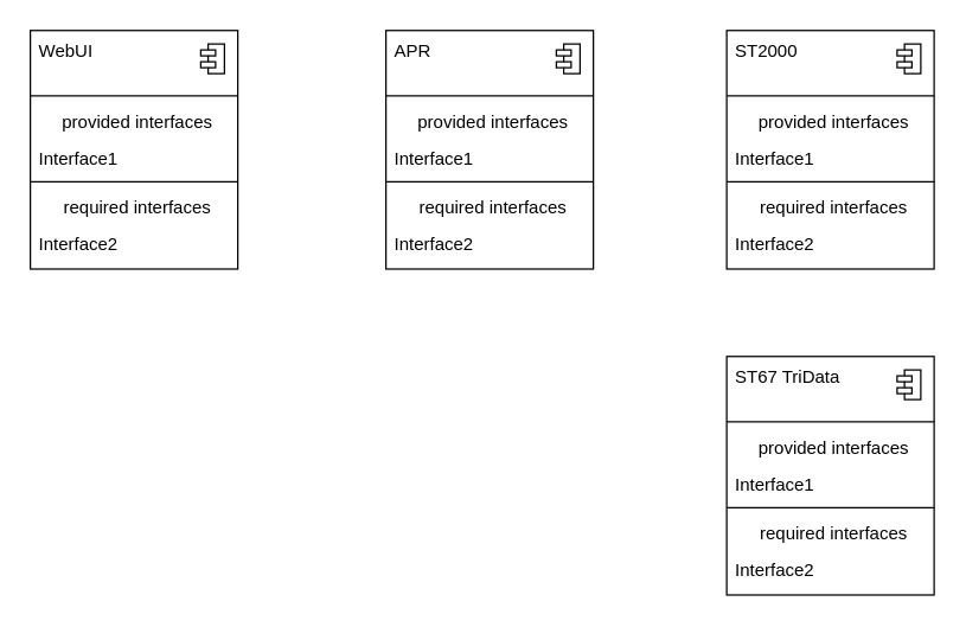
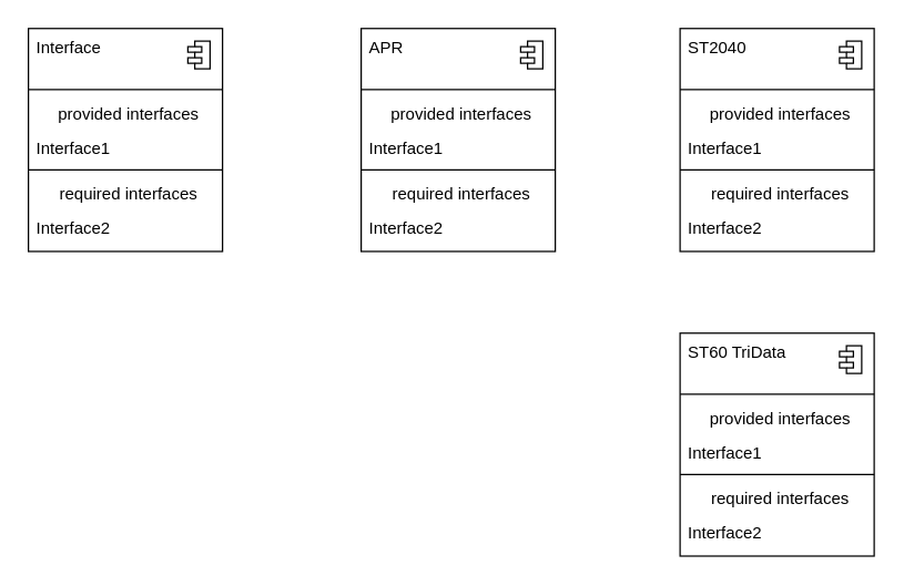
  <mxCell id="0" />
  <mxCell id="1" parent="0" />
  <mxCell id="2" value="" style="fontStyle=1;align=center;verticalAlign=top;childLayout=stackLayout;horizontal=1;horizontalStack=0;resizeParent=1;resizeParentMax=0;resizeLast=0;marginBottom=0;" vertex="1" parent="1"><mxGeometry x="20" y="20" width="140" height="161" as="geometry" /></mxCell>
- <mxCell id="3" value="WebUI" style="html=1;align=left;spacingLeft=4;verticalAlign=top;strokeColor=none;fillColor=none;" vertex="1" parent="2"><mxGeometry width="140" height="40" as="geometry" /></mxCell>
+ <mxCell id="3" value="Interface" style="html=1;align=left;spacingLeft=4;verticalAlign=top;strokeColor=none;fillColor=none;" vertex="1" parent="2"><mxGeometry width="140" height="40" as="geometry" /></mxCell>
  <mxCell id="4" value="" style="shape=module;jettyWidth=10;jettyHeight=4;" vertex="1" parent="3"><mxGeometry x="1" width="16" height="20" relative="1" as="geometry"><mxPoint x="-25" y="9" as="offset" /></mxGeometry></mxCell>
  <mxCell id="5" value="" style="line;strokeWidth=1;fillColor=none;align=left;verticalAlign=middle;spacingTop=-1;spacingLeft=3;spacingRight=3;rotatable=0;labelPosition=right;points=[];portConstraint=eastwest;" vertex="1" parent="2"><mxGeometry y="40" width="140" height="8" as="geometry" /></mxCell>
  <mxCell id="6" value="provided interfaces" style="html=1;align=center;spacingLeft=4;verticalAlign=top;strokeColor=none;fillColor=none;" vertex="1" parent="2"><mxGeometry y="48" width="140" height="25" as="geometry" /></mxCell>
  <mxCell id="7" value="Interface1" style="html=1;align=left;spacingLeft=4;verticalAlign=top;strokeColor=none;fillColor=none;" vertex="1" parent="2"><mxGeometry y="73" width="140" height="25" as="geometry" /></mxCell>
  <mxCell id="8" value="" style="line;strokeWidth=1;fillColor=none;align=left;verticalAlign=middle;spacingTop=-1;spacingLeft=3;spacingRight=3;rotatable=0;labelPosition=right;points=[];portConstraint=eastwest;" vertex="1" parent="2"><mxGeometry y="98" width="140" height="8" as="geometry" /></mxCell>
  <mxCell id="9" value="required interfaces" style="html=1;align=center;spacingLeft=4;verticalAlign=top;strokeColor=none;fillColor=none;" vertex="1" parent="2"><mxGeometry y="106" width="140" height="25" as="geometry" /></mxCell>
  <mxCell id="10" value="Interface2" style="html=1;align=left;spacingLeft=4;verticalAlign=top;strokeColor=none;fillColor=none;" vertex="1" parent="2"><mxGeometry y="131" width="140" height="30" as="geometry" /></mxCell>
  <mxCell id="11" value="" style="fontStyle=1;align=center;verticalAlign=top;childLayout=stackLayout;horizontal=1;horizontalStack=0;resizeParent=1;resizeParentMax=0;resizeLast=0;marginBottom=0;" vertex="1" parent="1"><mxGeometry x="260" y="20" width="140" height="161" as="geometry" /></mxCell>
  <mxCell id="12" value="APR&lt;br&gt;" style="html=1;align=left;spacingLeft=4;verticalAlign=top;strokeColor=none;fillColor=none;" vertex="1" parent="11"><mxGeometry width="140" height="40" as="geometry" /></mxCell>
  <mxCell id="13" value="" style="shape=module;jettyWidth=10;jettyHeight=4;" vertex="1" parent="12"><mxGeometry x="1" width="16" height="20" relative="1" as="geometry"><mxPoint x="-25" y="9" as="offset" /></mxGeometry></mxCell>
  <mxCell id="14" value="" style="line;strokeWidth=1;fillColor=none;align=left;verticalAlign=middle;spacingTop=-1;spacingLeft=3;spacingRight=3;rotatable=0;labelPosition=right;points=[];portConstraint=eastwest;" vertex="1" parent="11"><mxGeometry y="40" width="140" height="8" as="geometry" /></mxCell>
  <mxCell id="15" value="provided interfaces" style="html=1;align=center;spacingLeft=4;verticalAlign=top;strokeColor=none;fillColor=none;" vertex="1" parent="11"><mxGeometry y="48" width="140" height="25" as="geometry" /></mxCell>
  <mxCell id="16" value="Interface1" style="html=1;align=left;spacingLeft=4;verticalAlign=top;strokeColor=none;fillColor=none;" vertex="1" parent="11"><mxGeometry y="73" width="140" height="25" as="geometry" /></mxCell>
  <mxCell id="17" value="" style="line;strokeWidth=1;fillColor=none;align=left;verticalAlign=middle;spacingTop=-1;spacingLeft=3;spacingRight=3;rotatable=0;labelPosition=right;points=[];portConstraint=eastwest;" vertex="1" parent="11"><mxGeometry y="98" width="140" height="8" as="geometry" /></mxCell>
  <mxCell id="18" value="required interfaces" style="html=1;align=center;spacingLeft=4;verticalAlign=top;strokeColor=none;fillColor=none;" vertex="1" parent="11"><mxGeometry y="106" width="140" height="25" as="geometry" /></mxCell>
  <mxCell id="19" value="Interface2" style="html=1;align=left;spacingLeft=4;verticalAlign=top;strokeColor=none;fillColor=none;" vertex="1" parent="11"><mxGeometry y="131" width="140" height="30" as="geometry" /></mxCell>
  <mxCell id="20" value="" style="fontStyle=1;align=center;verticalAlign=top;childLayout=stackLayout;horizontal=1;horizontalStack=0;resizeParent=1;resizeParentMax=0;resizeLast=0;marginBottom=0;" vertex="1" parent="1"><mxGeometry x="490" y="20" width="140" height="161" as="geometry" /></mxCell>
- <mxCell id="21" value="ST2000&lt;br&gt;" style="html=1;align=left;spacingLeft=4;verticalAlign=top;strokeColor=none;fillColor=none;" vertex="1" parent="20"><mxGeometry width="140" height="40" as="geometry" /></mxCell>
+ <mxCell id="21" value="ST2040&lt;br&gt;" style="html=1;align=left;spacingLeft=4;verticalAlign=top;strokeColor=none;fillColor=none;" vertex="1" parent="20"><mxGeometry width="140" height="40" as="geometry" /></mxCell>
  <mxCell id="22" value="" style="shape=module;jettyWidth=10;jettyHeight=4;" vertex="1" parent="21"><mxGeometry x="1" width="16" height="20" relative="1" as="geometry"><mxPoint x="-25" y="9" as="offset" /></mxGeometry></mxCell>
  <mxCell id="23" value="" style="line;strokeWidth=1;fillColor=none;align=left;verticalAlign=middle;spacingTop=-1;spacingLeft=3;spacingRight=3;rotatable=0;labelPosition=right;points=[];portConstraint=eastwest;" vertex="1" parent="20"><mxGeometry y="40" width="140" height="8" as="geometry" /></mxCell>
  <mxCell id="24" value="provided interfaces" style="html=1;align=center;spacingLeft=4;verticalAlign=top;strokeColor=none;fillColor=none;" vertex="1" parent="20"><mxGeometry y="48" width="140" height="25" as="geometry" /></mxCell>
  <mxCell id="25" value="Interface1" style="html=1;align=left;spacingLeft=4;verticalAlign=top;strokeColor=none;fillColor=none;" vertex="1" parent="20"><mxGeometry y="73" width="140" height="25" as="geometry" /></mxCell>
  <mxCell id="26" value="" style="line;strokeWidth=1;fillColor=none;align=left;verticalAlign=middle;spacingTop=-1;spacingLeft=3;spacingRight=3;rotatable=0;labelPosition=right;points=[];portConstraint=eastwest;" vertex="1" parent="20"><mxGeometry y="98" width="140" height="8" as="geometry" /></mxCell>
  <mxCell id="27" value="required interfaces" style="html=1;align=center;spacingLeft=4;verticalAlign=top;strokeColor=none;fillColor=none;" vertex="1" parent="20"><mxGeometry y="106" width="140" height="25" as="geometry" /></mxCell>
  <mxCell id="28" value="Interface2" style="html=1;align=left;spacingLeft=4;verticalAlign=top;strokeColor=none;fillColor=none;" vertex="1" parent="20"><mxGeometry y="131" width="140" height="30" as="geometry" /></mxCell>
  <mxCell id="29" value="" style="fontStyle=1;align=center;verticalAlign=top;childLayout=stackLayout;horizontal=1;horizontalStack=0;resizeParent=1;resizeParentMax=0;resizeLast=0;marginBottom=0;" vertex="1" parent="1"><mxGeometry x="490" y="240" width="140" height="161" as="geometry" /></mxCell>
- <mxCell id="30" value="ST67 TriData" style="html=1;align=left;spacingLeft=4;verticalAlign=top;strokeColor=none;fillColor=none;" vertex="1" parent="29"><mxGeometry width="140" height="40" as="geometry" /></mxCell>
+ <mxCell id="30" value="ST60 TriData" style="html=1;align=left;spacingLeft=4;verticalAlign=top;strokeColor=none;fillColor=none;" vertex="1" parent="29"><mxGeometry width="140" height="40" as="geometry" /></mxCell>
  <mxCell id="31" value="" style="shape=module;jettyWidth=10;jettyHeight=4;" vertex="1" parent="30"><mxGeometry x="1" width="16" height="20" relative="1" as="geometry"><mxPoint x="-25" y="9" as="offset" /></mxGeometry></mxCell>
  <mxCell id="32" value="" style="line;strokeWidth=1;fillColor=none;align=left;verticalAlign=middle;spacingTop=-1;spacingLeft=3;spacingRight=3;rotatable=0;labelPosition=right;points=[];portConstraint=eastwest;" vertex="1" parent="29"><mxGeometry y="40" width="140" height="8" as="geometry" /></mxCell>
  <mxCell id="33" value="provided interfaces" style="html=1;align=center;spacingLeft=4;verticalAlign=top;strokeColor=none;fillColor=none;" vertex="1" parent="29"><mxGeometry y="48" width="140" height="25" as="geometry" /></mxCell>
  <mxCell id="34" value="Interface1" style="html=1;align=left;spacingLeft=4;verticalAlign=top;strokeColor=none;fillColor=none;" vertex="1" parent="29"><mxGeometry y="73" width="140" height="25" as="geometry" /></mxCell>
  <mxCell id="35" value="" style="line;strokeWidth=1;fillColor=none;align=left;verticalAlign=middle;spacingTop=-1;spacingLeft=3;spacingRight=3;rotatable=0;labelPosition=right;points=[];portConstraint=eastwest;" vertex="1" parent="29"><mxGeometry y="98" width="140" height="8" as="geometry" /></mxCell>
  <mxCell id="36" value="required interfaces" style="html=1;align=center;spacingLeft=4;verticalAlign=top;strokeColor=none;fillColor=none;" vertex="1" parent="29"><mxGeometry y="106" width="140" height="25" as="geometry" /></mxCell>
  <mxCell id="37" value="Interface2" style="html=1;align=left;spacingLeft=4;verticalAlign=top;strokeColor=none;fillColor=none;" vertex="1" parent="29"><mxGeometry y="131" width="140" height="30" as="geometry" /></mxCell>
